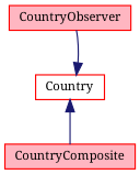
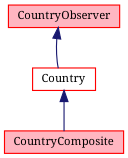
  digraph {
    fontname="Noto Serif"
    node [color=red fillcolor=lightpink fontname="Noto Serif" fontsize=10 shape=record style=filled]
    edge [color=midnightblue dir=back fontname="Noto Serif" fontsize=10 labelfontname=Helvetica labelfontsize=10 style=solid]
    n1 [fontcolor=black height=0.2 label=CountryObserver width=0.4]
    n2 [fillcolor=white height=0.2 label=Country width=0.4]
    n3 [height=0.2 label=CountryComposite width=0.4]
-   n2 -> n1
+   n1 -> n2
    n2 -> n3
  }
